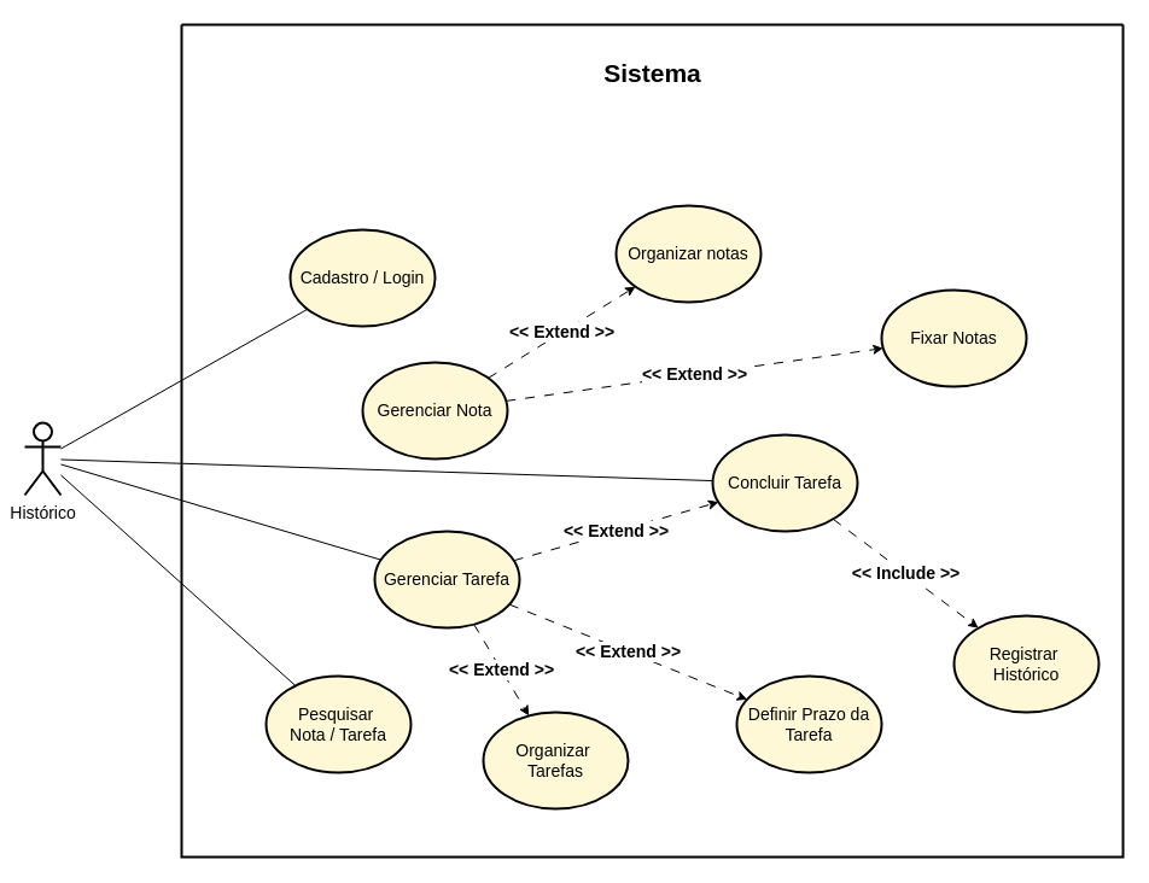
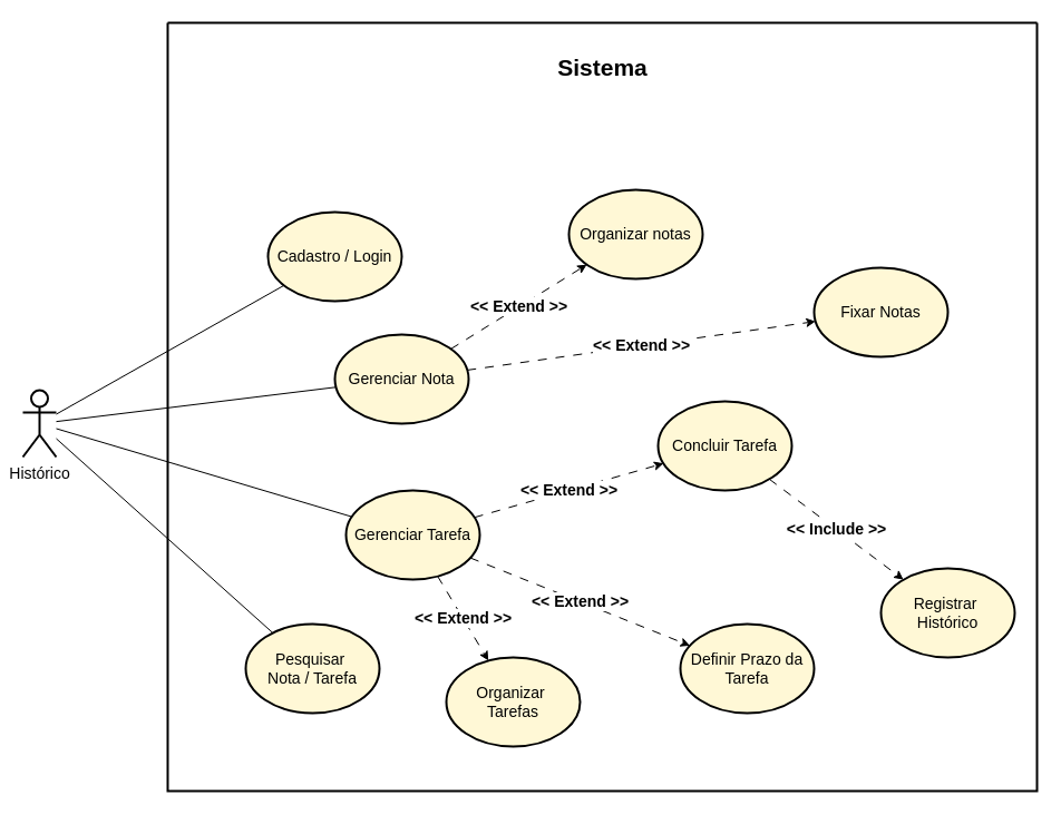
  <mxCell id="0" />
  <mxCell id="1" parent="0" />
  <mxCell id="2" style="rounded=0;orthogonalLoop=1;jettySize=auto;html=1;endArrow=none;endFill=0;strokeWidth=1;fontSize=14;" edge="1" parent="1" source="3" target="21"><mxGeometry relative="1" as="geometry" /></mxCell>
  <mxCell id="3" value="Histórico" style="shape=umlActor;verticalLabelPosition=bottom;verticalAlign=top;html=1;outlineConnect=0;strokeWidth=2;fontSize=14;" vertex="1" parent="1"><mxGeometry x="20" y="350" width="30" height="60" as="geometry" /></mxCell>
  <mxCell id="4" value="" style="swimlane;startSize=0;strokeWidth=2;fontSize=14;" vertex="1" parent="1"><mxGeometry x="150" y="20" width="780" height="690" as="geometry"><mxRectangle x="60" y="70" width="50" height="40" as="alternateBounds" /></mxGeometry></mxCell>
  <mxCell id="5" value="&lt;font style=&quot;font-size: 14px;&quot;&gt;&lt;b&gt;&amp;lt;&amp;lt; Extend &amp;gt;&amp;gt;&lt;/b&gt;&lt;/font&gt;" style="rounded=0;orthogonalLoop=1;jettySize=auto;html=1;dashed=1;dashPattern=8 8;" edge="1" parent="4" source="6" target="7"><mxGeometry relative="1" as="geometry" /></mxCell>
  <mxCell id="6" value="Gerenciar Nota" style="ellipse;whiteSpace=wrap;html=1;strokeWidth=2;fontSize=14;fillColor=light-dark(#FFF8D6,#FFF4C3);" vertex="1" parent="4"><mxGeometry x="150" y="280" width="120" height="80" as="geometry" /></mxCell>
  <mxCell id="7" value="Fixar Notas" style="ellipse;whiteSpace=wrap;html=1;strokeWidth=2;fontSize=14;fillColor=light-dark(#FFF8D6,#FFF4C3);" vertex="1" parent="4"><mxGeometry x="580" y="220" width="120" height="80" as="geometry" /></mxCell>
  <mxCell id="8" value="&lt;b&gt;&lt;font&gt;&amp;lt;&amp;lt; Include &amp;gt;&amp;gt;&lt;/font&gt;&lt;/b&gt;" style="rounded=0;orthogonalLoop=1;jettySize=auto;html=1;dashed=1;dashPattern=8 8;strokeWidth=1;fontSize=14;" edge="1" parent="4" source="9" target="15"><mxGeometry relative="1" as="geometry" /></mxCell>
  <mxCell id="9" value="Concluir Tarefa" style="ellipse;whiteSpace=wrap;html=1;strokeWidth=2;fontSize=14;fillColor=light-dark(#FFF8D6,#FFF4C3);" vertex="1" parent="4"><mxGeometry x="440" y="340" width="120" height="80" as="geometry" /></mxCell>
  <mxCell id="10" value="Definir Prazo da Tarefa" style="ellipse;whiteSpace=wrap;html=1;strokeWidth=2;fontSize=14;fillColor=light-dark(#FFF8D6,#FFF4C3);" vertex="1" parent="4"><mxGeometry x="460" y="540" width="120" height="80" as="geometry" /></mxCell>
  <mxCell id="11" value="&lt;font style=&quot;font-size: 14px;&quot;&gt;&lt;b style=&quot;&quot;&gt;&amp;lt;&amp;lt; Extend &amp;gt;&amp;gt;&lt;/b&gt;&lt;/font&gt;" style="rounded=0;orthogonalLoop=1;jettySize=auto;html=1;dashed=1;dashPattern=8 8;" edge="1" parent="4" source="13" target="10"><mxGeometry relative="1" as="geometry" /></mxCell>
  <mxCell id="12" value="&lt;b&gt;&lt;font style=&quot;font-size: 14px;&quot;&gt;&amp;lt;&amp;lt; Extend &amp;gt;&amp;gt;&lt;/font&gt;&lt;/b&gt;" style="rounded=0;orthogonalLoop=1;jettySize=auto;html=1;dashed=1;dashPattern=8 8;" edge="1" parent="4" source="13" target="9"><mxGeometry relative="1" as="geometry" /></mxCell>
  <mxCell id="13" value="Gerenciar Tarefa" style="ellipse;whiteSpace=wrap;html=1;strokeWidth=2;fontSize=14;fillColor=light-dark(#FFF8D6,#FFF4C3);" vertex="1" parent="4"><mxGeometry x="160" y="420" width="120" height="80" as="geometry" /></mxCell>
  <mxCell id="14" value="&lt;b&gt;&lt;font&gt;Sistema&lt;/font&gt;&lt;/b&gt;" style="text;html=1;align=center;verticalAlign=middle;resizable=0;points=[];autosize=1;strokeColor=none;fillColor=none;strokeWidth=2;fontSize=21;" vertex="1" parent="4"><mxGeometry x="340" y="20" width="100" height="40" as="geometry" /></mxCell>
  <mxCell id="15" value="Registrar&amp;nbsp;&lt;div&gt;Histórico&lt;/div&gt;" style="ellipse;whiteSpace=wrap;html=1;strokeWidth=2;fontSize=14;fillColor=light-dark(#FFF8D6,#FFF4C3);" vertex="1" parent="4"><mxGeometry x="640" y="490" width="120" height="80" as="geometry" /></mxCell>
  <mxCell id="16" value="Organizar&amp;nbsp;&lt;div&gt;Tarefas&lt;/div&gt;" style="ellipse;whiteSpace=wrap;html=1;strokeWidth=2;fontSize=14;fillColor=light-dark(#FFF8D6,#FFF4C3);" vertex="1" parent="4"><mxGeometry x="250" y="570" width="120" height="80" as="geometry" /></mxCell>
  <mxCell id="17" value="&lt;b&gt;&lt;font style=&quot;font-size: 14px;&quot;&gt;&amp;lt;&amp;lt; Extend &amp;gt;&amp;gt;&lt;/font&gt;&lt;/b&gt;" style="rounded=0;orthogonalLoop=1;jettySize=auto;html=1;dashed=1;dashPattern=8 8;" edge="1" parent="4" source="13" target="16"><mxGeometry relative="1" as="geometry" /></mxCell>
  <mxCell id="18" value="Organizar notas" style="ellipse;whiteSpace=wrap;html=1;strokeWidth=2;fontSize=14;fillColor=light-dark(#FFF8D6,#FFF4C3);" vertex="1" parent="4"><mxGeometry x="360" y="150" width="120" height="80" as="geometry" /></mxCell>
  <mxCell id="19" value="&lt;b&gt;&amp;lt;&amp;lt; Extend &amp;gt;&amp;gt;&lt;/b&gt;" style="rounded=0;orthogonalLoop=1;jettySize=auto;html=1;endArrow=classic;endFill=1;strokeWidth=1;fontSize=14;dashed=1;dashPattern=8 8;" edge="1" parent="4" source="6" target="18"><mxGeometry relative="1" as="geometry"><mxPoint x="470" y="231" as="sourcePoint" /><mxPoint x="1155" y="200" as="targetPoint" /></mxGeometry></mxCell>
  <mxCell id="20" value="Cadastro / Login" style="ellipse;whiteSpace=wrap;html=1;strokeWidth=2;fontSize=14;fillColor=light-dark(#FFF8D6,#261D00);" vertex="1" parent="4"><mxGeometry x="90" y="170" width="120" height="80" as="geometry" /></mxCell>
  <mxCell id="21" value="Pesquisar&amp;nbsp;&lt;div&gt;Nota / Tarefa&lt;/div&gt;" style="ellipse;whiteSpace=wrap;html=1;strokeWidth=2;fontSize=14;fillColor=light-dark(#FFF8D6,#FFF4C3);" vertex="1" parent="4"><mxGeometry x="70" y="540" width="120" height="80" as="geometry" /></mxCell>
  <mxCell id="22" style="rounded=0;orthogonalLoop=1;jettySize=auto;html=1;endArrow=none;endFill=0;strokeWidth=1;fontSize=14;" edge="1" parent="1" source="3" target="13"><mxGeometry relative="1" as="geometry"><mxPoint y="285" as="sourcePoint" x="30" /><mxPoint x="152" y="159" as="targetPoint" /></mxGeometry></mxCell>
- <mxCell id="23" style="rounded=0;orthogonalLoop=1;jettySize=auto;html=1;endArrow=none;endFill=0;strokeWidth=1;fontSize=14;" edge="1" parent="1" source="3" target="9"><mxGeometry relative="1" as="geometry"><mxPoint x="440" y="322" as="sourcePoint" /><mxPoint x="919" y="60" as="targetPoint" /></mxGeometry></mxCell>
+ <mxCell id="23" style="rounded=0;orthogonalLoop=1;jettySize=auto;html=1;endArrow=none;endFill=0;strokeWidth=1;fontSize=14;" edge="1" parent="1" source="3" target="6"><mxGeometry relative="1" as="geometry"><mxPoint x="440" y="322" as="sourcePoint" /><mxPoint x="919" y="60" as="targetPoint" /></mxGeometry></mxCell>
  <mxCell id="24" style="rounded=0;orthogonalLoop=1;jettySize=auto;html=1;endArrow=none;endFill=0;strokeWidth=1;fontSize=14;" edge="1" parent="1" source="3" target="20"><mxGeometry relative="1" as="geometry"><mxPoint x="190" y="374" as="sourcePoint" /><mxPoint x="535" y="120" as="targetPoint" /></mxGeometry></mxCell>
